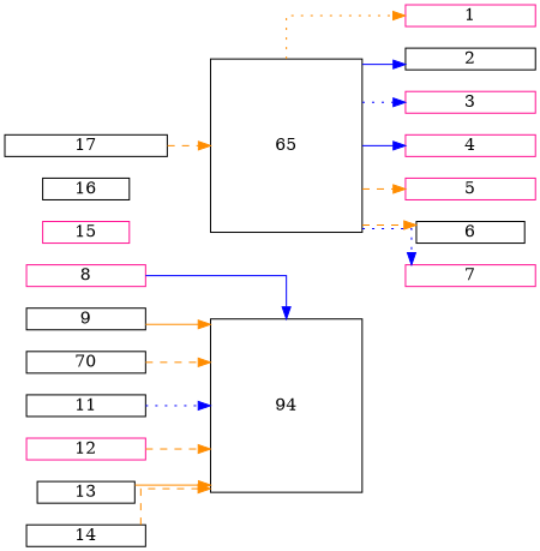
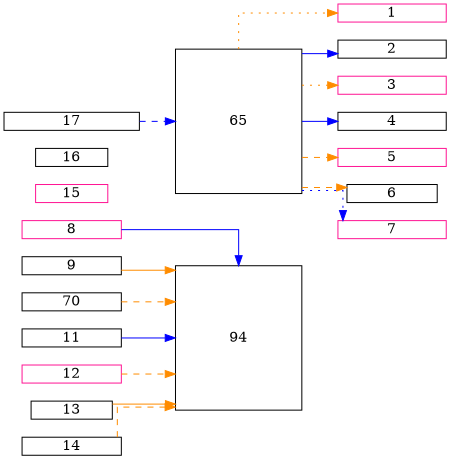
  digraph {
    rankdir=LR
    splines=ortho
    node [color=black fixedsize=true shape=box]
    edge [color=darkorange style=solid]
    8 [color=deeppink height=0.25 width=1.375]
    n2 [height=2.0 label=94 width=1.75]
    9 [height=0.25 width=1.375]
    n4 [height=0.25 label=70 width=1.375]
    11 [height=0.25 width=1.375]
    12 [color=deeppink height=0.25 width=1.375]
    13 [height=0.25 width=1.125]
    14 [height=0.25 width=1.375]
    15 [color=deeppink height=0.25 width=1.0]
    16 [height=0.25 width=1.0]
    17 [height=0.25 width=1.875]
    n12 [height=2.0 label=65 width=1.75]
    1 [color=deeppink height=0.25 width=1.5]
    2 [height=0.25 width=1.5]
    3 [color=deeppink height=0.25 width=1.5]
-   4 [color=deeppink height=0.25 width=1.5]
+   4 [height=0.25 width=1.5]
    5 [color=deeppink height=0.25 width=1.5]
    6 [height=0.25 width=1.25]
    7 [color=deeppink height=0.25 width=1.5]
    8 -> n2 [color=blue]
    9 -> n2
    n4 -> n2 [style=dashed]
-   11 -> n2 [color=blue style=dotted]
+   11 -> n2 [color=blue]
    12 -> n2 [style=dashed]
    13 -> n2
    14 -> n2 [style=dashed]
-   17 -> n12 [style=dashed]
+   17 -> n12 [color=blue style=dashed]
    n12 -> 1 [style=dotted]
    n12 -> 2 [color=blue]
-   n12 -> 3 [color=blue style=dotted]
+   n12 -> 3 [style=dotted]
    n12 -> 4 [color=blue]
    n12 -> 5 [style=dashed]
    n12 -> 6 [style=dashed]
    n12 -> 7 [color=blue style=dotted]
  }
